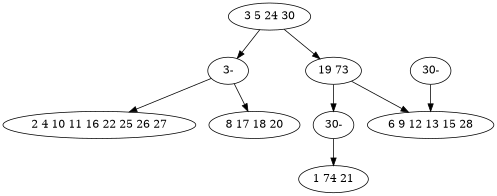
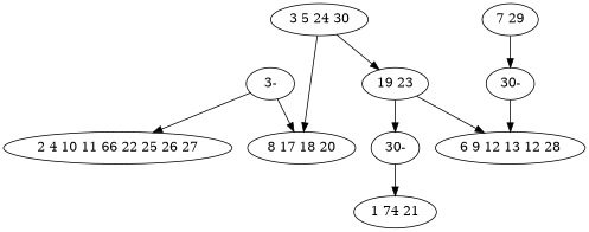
  digraph {
    fontname="DejaVu Serif"
    node [fontname="DejaVu Serif"]
    edge [fontname="DejaVu Serif"]
    n1 [label="3 5 24 30"]
    n2 [label="3-"]
-   n3 [label="19 73"]
+   n3 [label="19 23"]
    n4 [label="8 17 18 20"]
-   n5 [label="2 4 10 11 16 22 25 26 27"]
+   n5 [label="2 4 10 11 66 22 25 26 27"]
    n6 [label="30-"]
-   n7 [label="6 9 12 13 15 28"]
+   n7 [label="6 9 12 13 12 28"]
    n8 [label="1 74 21"]
+   n9 [label="7 29"]
    n10 [label="30-"]
-   n1 -> n2
+   n1 -> n4
    n1 -> n3
    n2 -> n4
    n2 -> n5
    n3 -> n6
    n3 -> n7
    n6 -> n8
+   n9 -> n10
    n10 -> n7
  }
